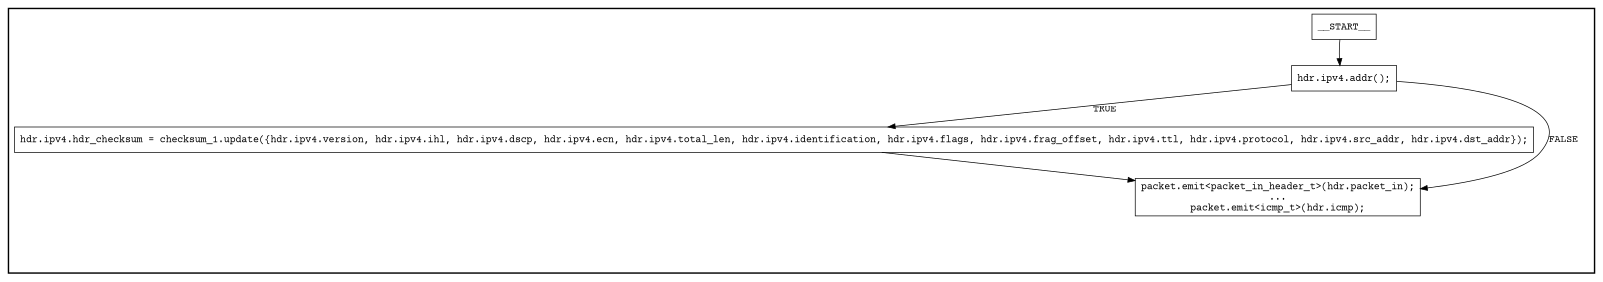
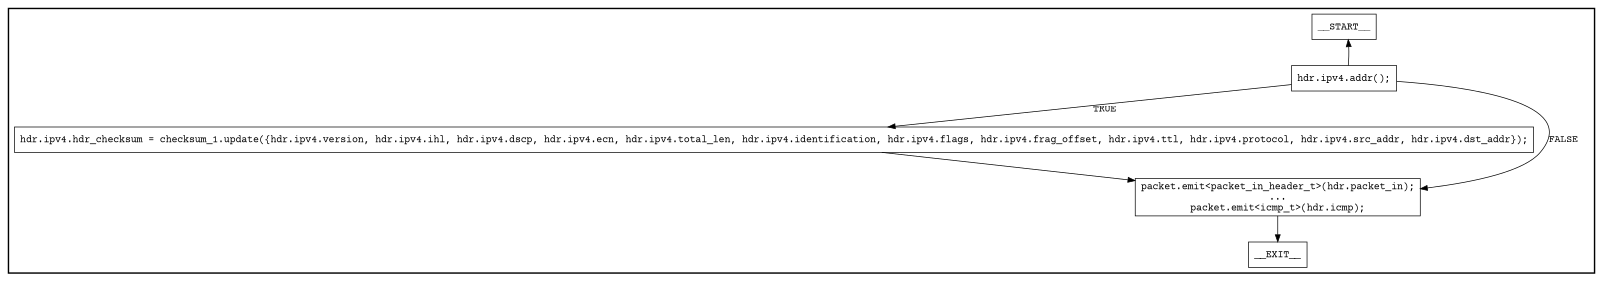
  digraph {
    fontname="Courier Prime"
    node [fontname="Courier Prime" shape=rectangle style=solid]
    edge [fontname="Courier Prime"]
    n1 [label=__START__]
    n2 [label="hdr.ipv4.addr();"]
+   n3 [label=__EXIT__]
    n4 [label="hdr.ipv4.hdr_checksum = checksum_1.update({hdr.ipv4.version, hdr.ipv4.ihl, hdr.ipv4.dscp, hdr.ipv4.ecn, hdr.ipv4.total_len, hdr.ipv4.identification, hdr.ipv4.flags, hdr.ipv4.frag_offset, hdr.ipv4.ttl, hdr.ipv4.protocol, hdr.ipv4.src_addr, hdr.ipv4.dst_addr});"]
    n5 [label="packet.emit<packet_in_header_t>(hdr.packet_in);\n...\npacket.emit<icmp_t>(hdr.icmp);"]
    subgraph cluster_1 {
      labeljust=r
      style=bold
      n1
      n2
+     n3
      n4
      n5
    }
-   n1 -> n2
+   n2 -> n1
    n2 -> n4 [label=TRUE]
    n2 -> n5 [label=FALSE]
    n4 -> n5
+   n5 -> n3
  }
